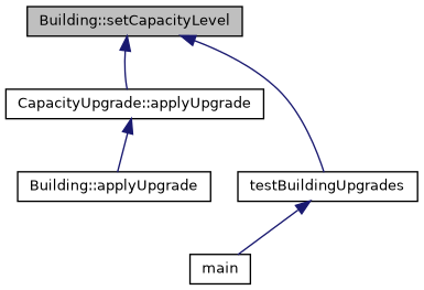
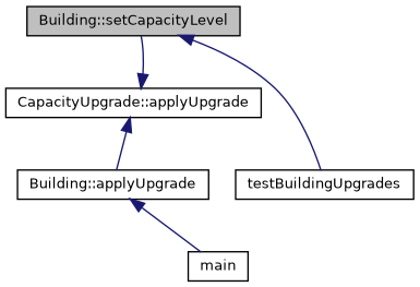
  digraph {
    rankdir=TB
    node [color=black fillcolor=white fontname=Helvetica fontsize=10 shape=record style=filled]
    edge [color=midnightblue dir=back fontname=Helvetica fontsize=10 labelfontname=Helvetica labelfontsize=10 style=solid]
    n1 [fillcolor=grey75 fontcolor=black height=0.2 label="Building::setCapacityLevel" width=0.4]
    n2 [height=0.2 label="CapacityUpgrade::applyUpgrade" width=0.4]
    n3 [height=0.2 label=testBuildingUpgrades width=0.4]
    n4 [height=0.2 label="Building::applyUpgrade" width=0.4]
    n5 [height=0.2 label=main width=0.4]
-   n1 -> n2
+   n2 -> n1
    n1 -> n3
    n2 -> n4
-   n3 -> n5
+   n4 -> n5
  }
